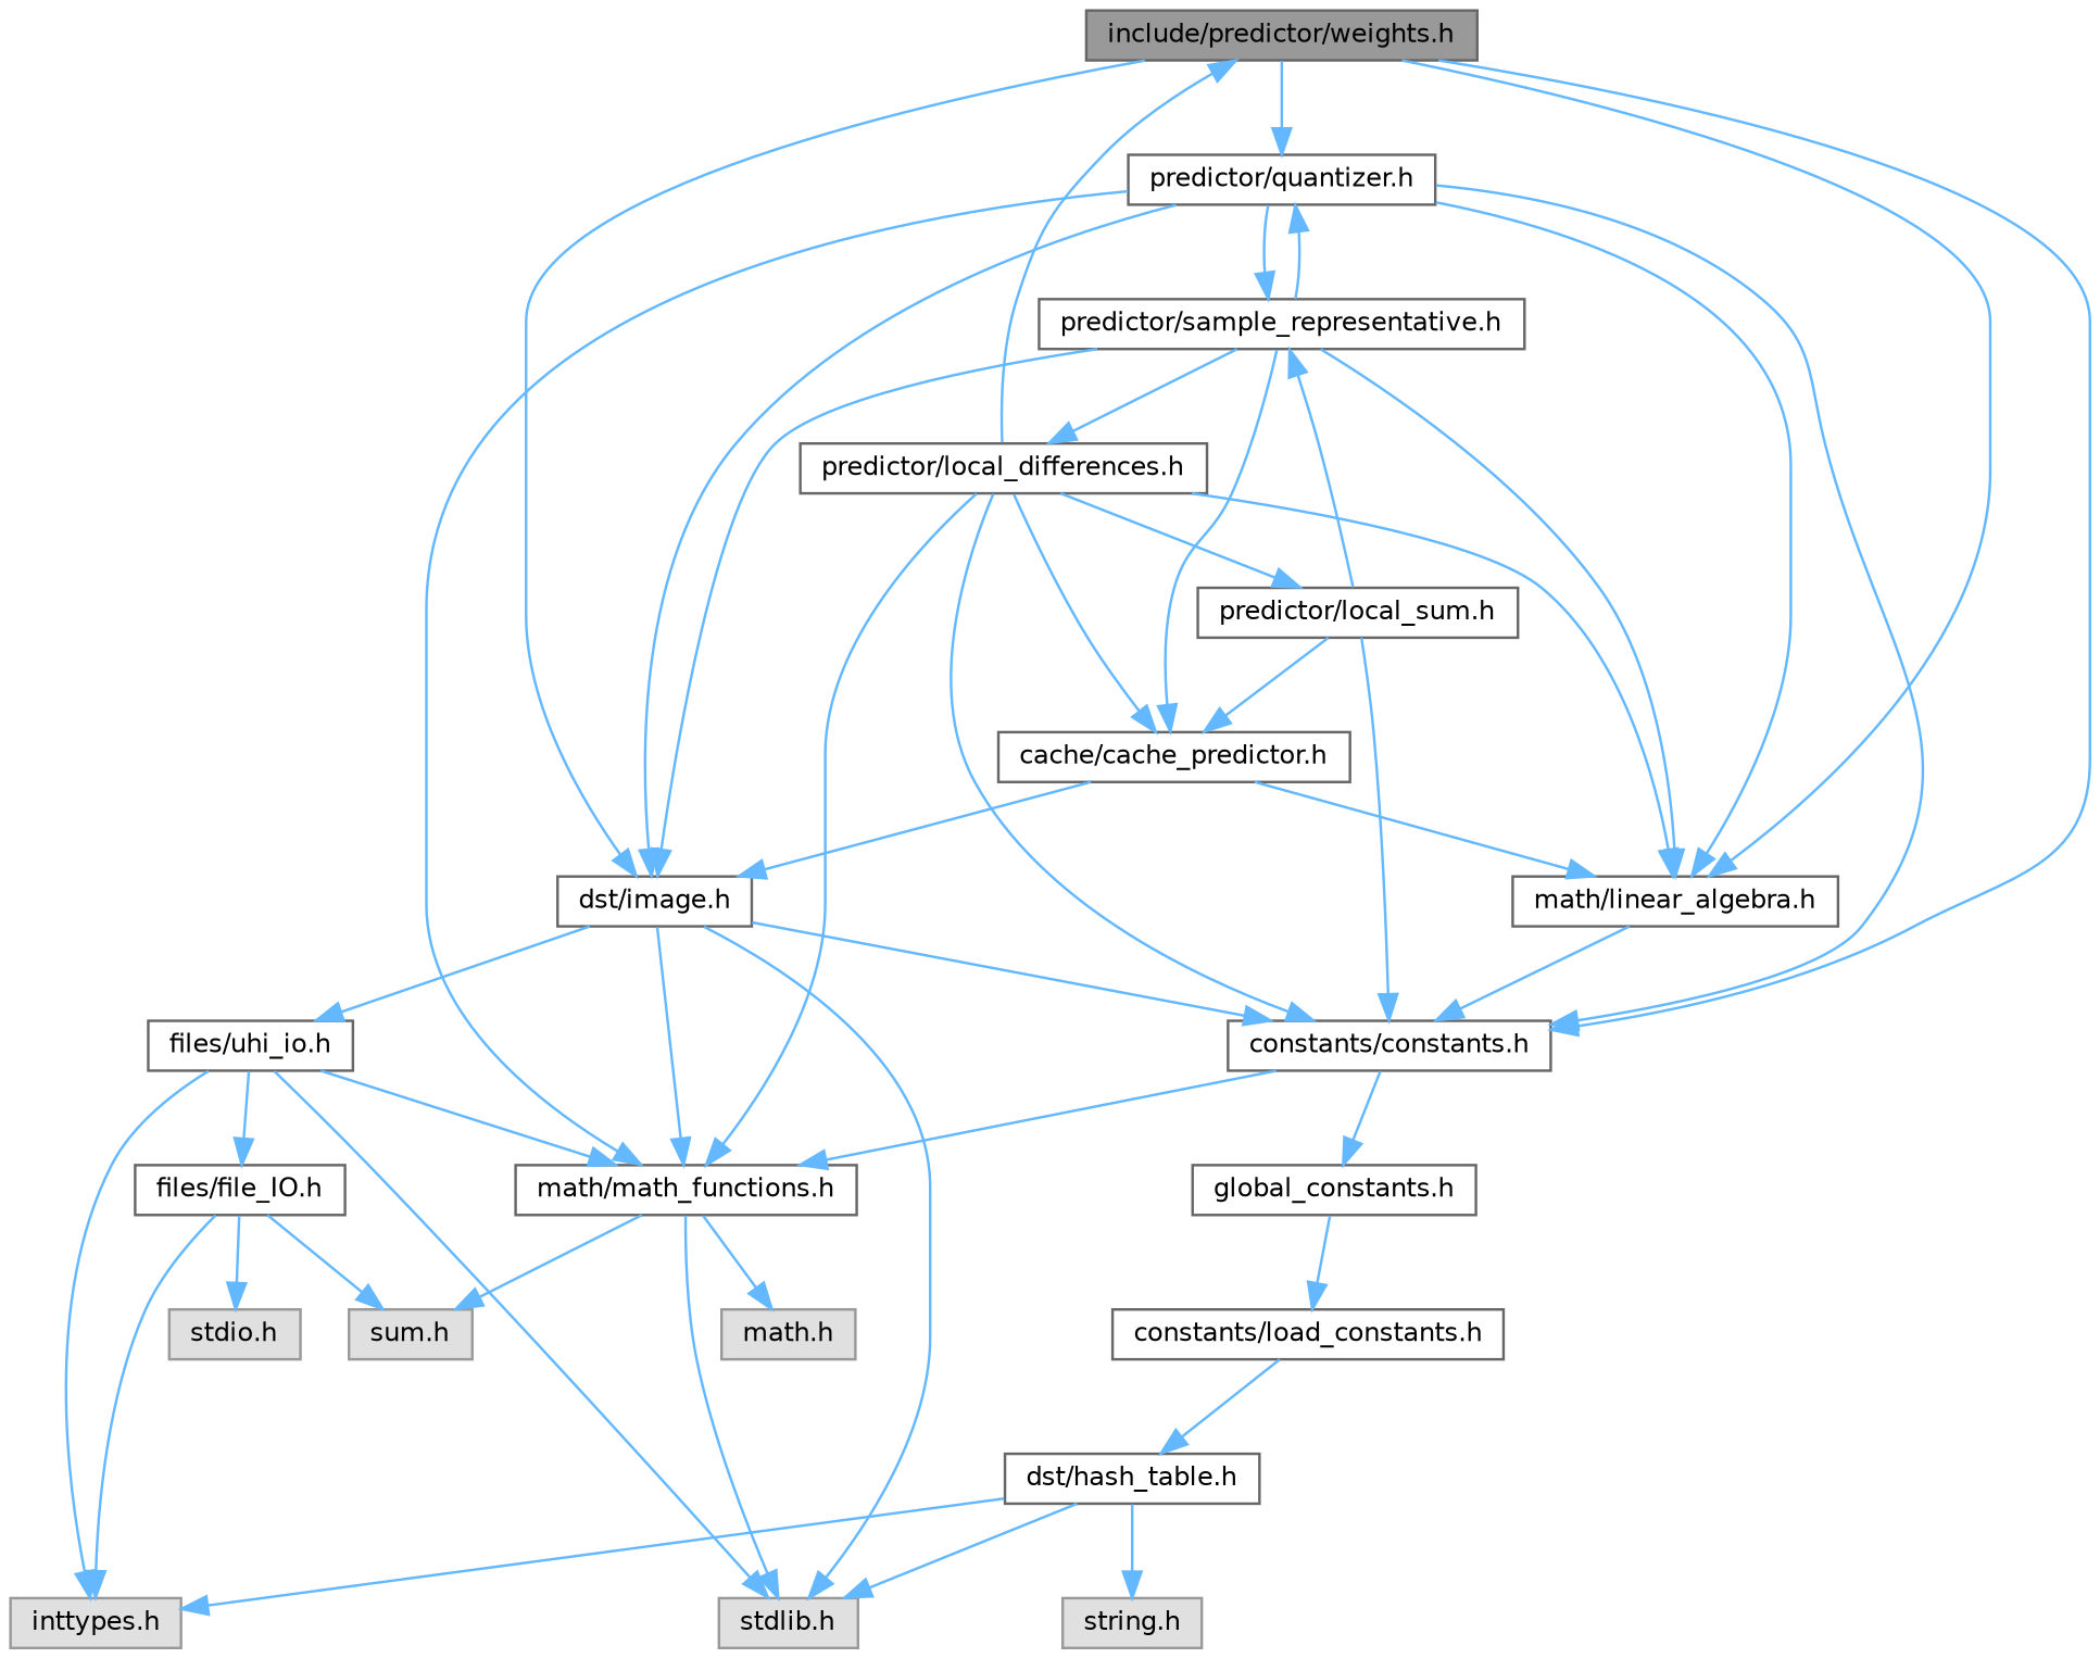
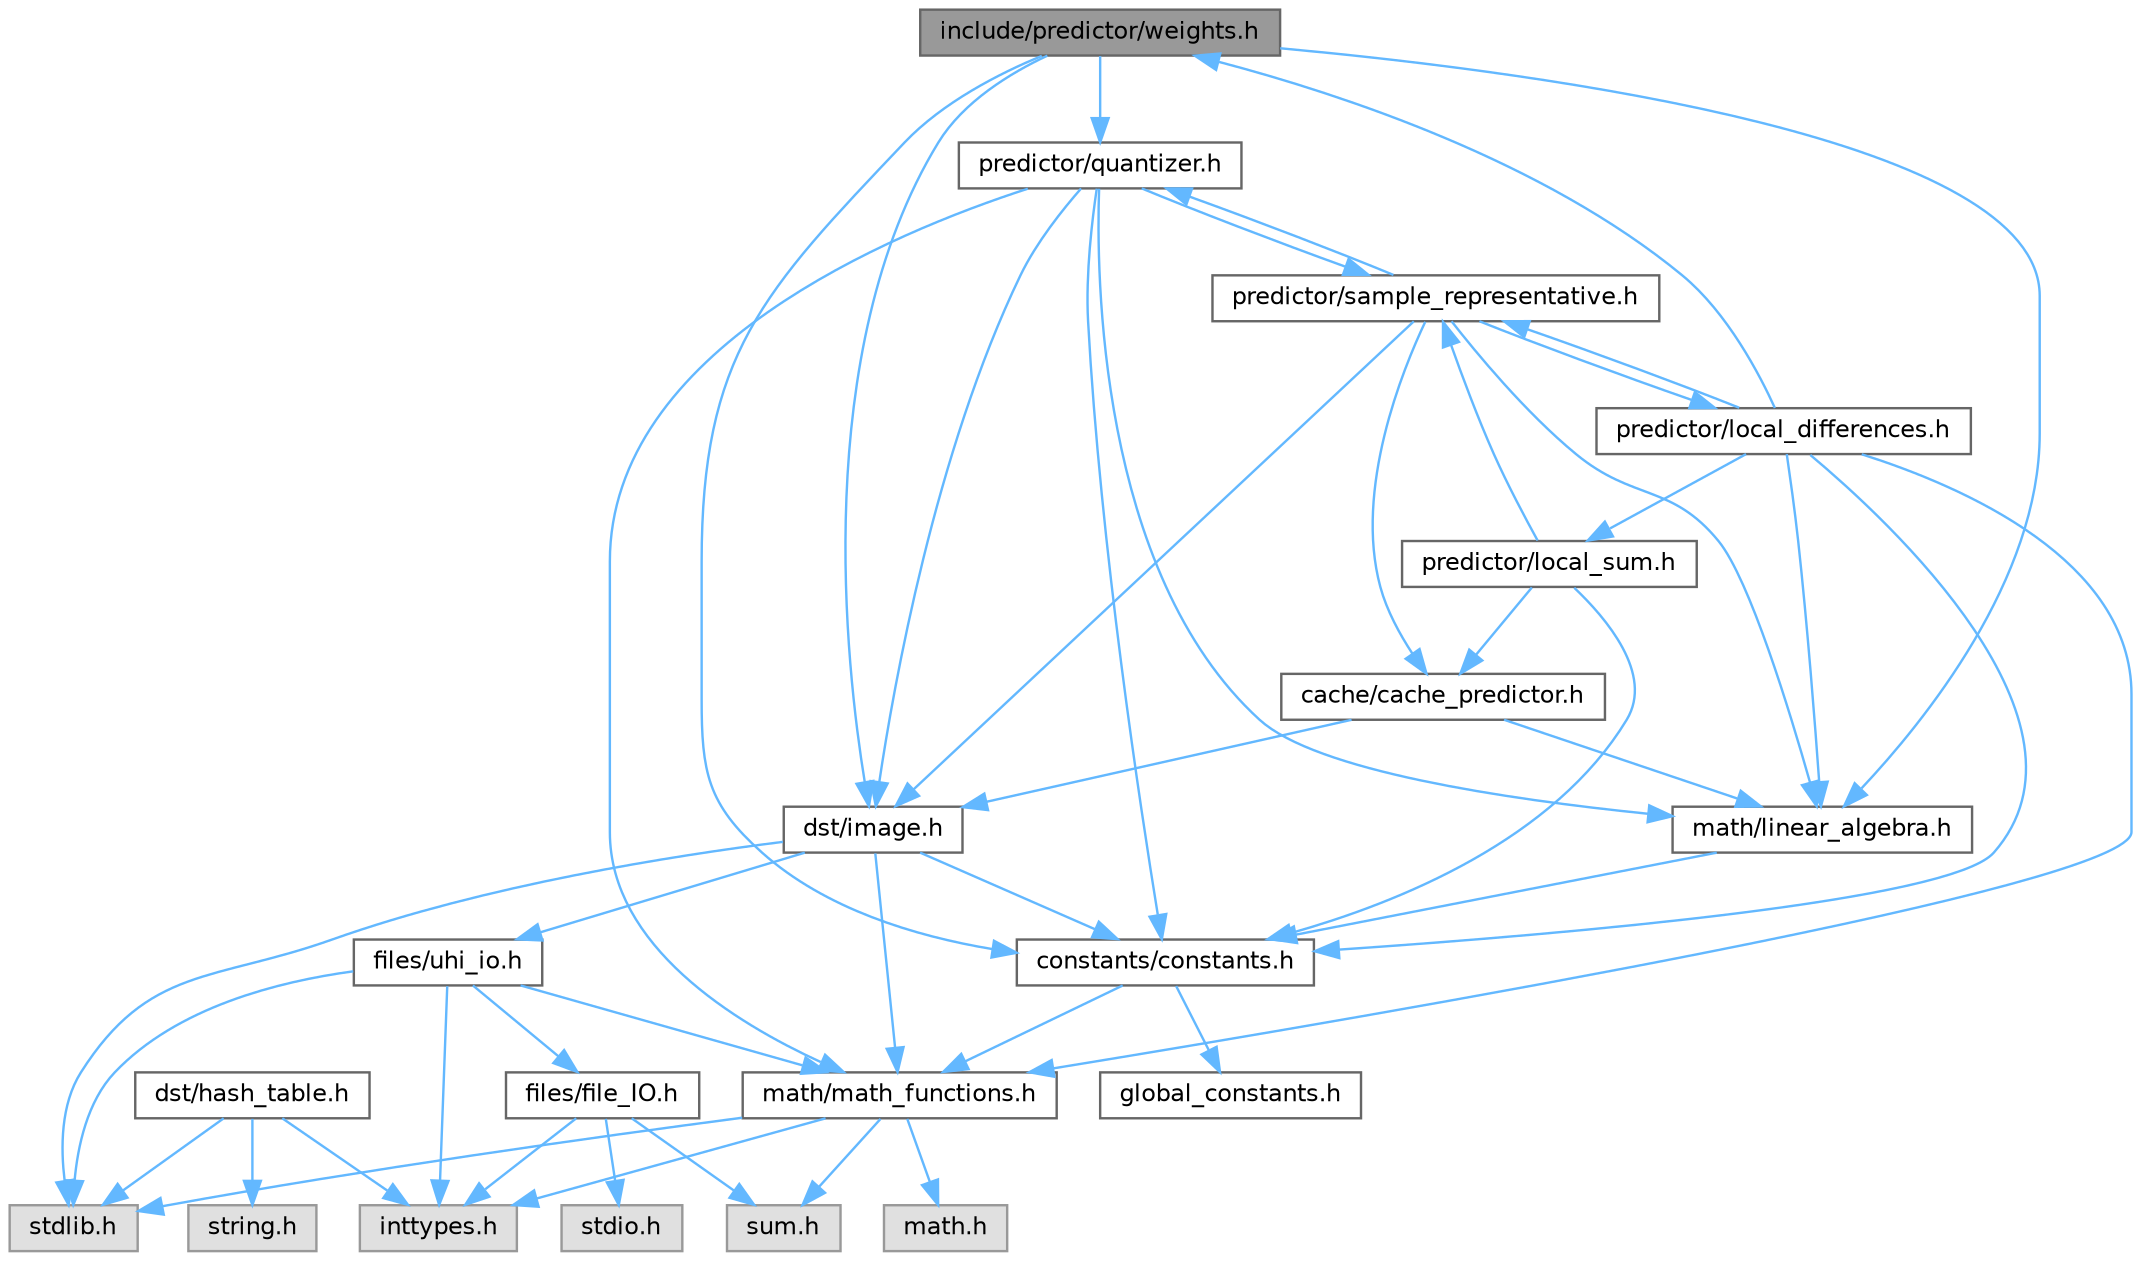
  digraph {
    node [color=grey40 fillcolor=white fontname=Helvetica fontsize=10 shape=box style=filled]
    edge [color=steelblue1 fontname=Helvetica fontsize=10 labelfontname=Helvetica labelfontsize=10 style=solid]
    n1 [color=gray40 fillcolor=grey60 fontcolor=black height=0.2 label="include/predictor/weights.h" width=0.4]
    n2 [height=0.2 label="constants/constants.h" width=0.4]
    n3 [height=0.2 label="dst/image.h" width=0.4]
    n4 [height=0.2 label="math/linear_algebra.h" width=0.4]
    n5 [height=0.2 label="predictor/quantizer.h" width=0.4]
    n6 [height=0.2 label="math/math_functions.h" width=0.4]
    n7 [height=0.2 label="global_constants.h" width=0.4]
    n8 [color=grey60 fillcolor="#E0E0E0" height=0.2 label="stdlib.h" width=0.4]
    n9 [height=0.2 label="files/uhi_io.h" width=0.4]
    n10 [height=0.2 label="predictor/sample_representative.h" width=0.4]
    n11 [color=grey60 fillcolor="#E0E0E0" height=0.2 label="math.h" width=0.4]
    n12 [color=grey60 fillcolor="#E0E0E0" height=0.2 label="inttypes.h" width=0.4]
    n13 [color=grey60 fillcolor="#E0E0E0" height=0.2 label="sum.h" width=0.4]
-   n14 [height=0.2 label="constants/load_constants.h" width=0.4]
    n15 [height=0.2 label="dst/hash_table.h" width=0.4]
    n16 [color=grey60 fillcolor="#E0E0E0" height=0.2 label="string.h" width=0.4]
    n17 [height=0.2 label="files/file_IO.h" width=0.4]
    n18 [color=grey60 fillcolor="#E0E0E0" height=0.2 label="stdio.h" width=0.4]
    n19 [height=0.2 label="cache/cache_predictor.h" width=0.4]
    n20 [height=0.2 label="predictor/local_differences.h" width=0.4]
    n21 [height=0.2 label="predictor/local_sum.h" width=0.4]
    n1 -> n2
    n1 -> n3
    n1 -> n4
    n1 -> n5
    n2 -> n6
    n2 -> n7
    n3 -> n2
    n3 -> n6
    n3 -> n8
    n3 -> n9
    n4 -> n2
    n5 -> n2
    n5 -> n3
    n5 -> n4
    n5 -> n6
    n5 -> n10
    n6 -> n8
    n6 -> n11
+   n6 -> n12
    n6 -> n13
-   n7 -> n14
    n9 -> n6
    n9 -> n8
    n9 -> n12
    n9 -> n17
    n10 -> n3
    n10 -> n4
    n10 -> n5
    n10 -> n19
    n10 -> n20
-   n14 -> n15
    n15 -> n8
    n15 -> n12
    n15 -> n16
    n17 -> n12
    n17 -> n13
    n17 -> n18
    n19 -> n3
    n19 -> n4
    n20 -> n1
    n20 -> n2
    n20 -> n4
    n20 -> n6
-   n20 -> n19
+   n20 -> n10
    n20 -> n21
    n21 -> n2
    n21 -> n10
    n21 -> n19
  }
